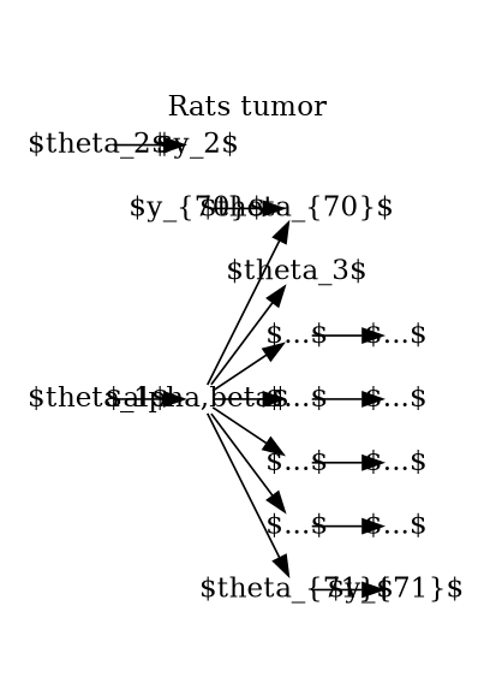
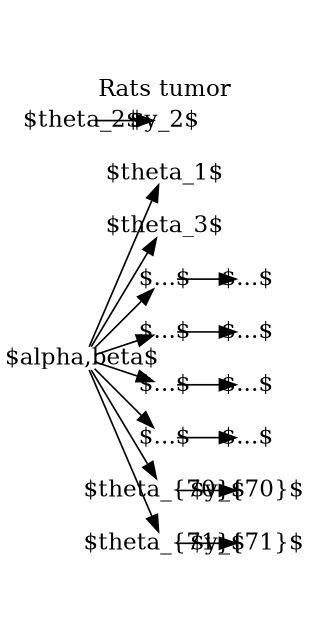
  digraph {
    compound=true
    label="Rats tumor"
    labelloc=t
    newrank=true
    rankdir=LR
    node [fixedsize=true lblstyle="font=\small" margin=0 shape=plaintext]
    n1 [height=0.2 label="$alpha,beta$" width=0.2]
    n2 [height=0.2 label="$theta_1$" width=0.2]
    n3 [height=0.2 label="$theta_3$" width=0.2]
    n4 [height=0.2 label="$...$" width=0.2]
    n5 [height=0.2 label="$...$" width=0.2]
    n6 [height=0.2 label="$...$" width=0.2]
    n7 [height=0.2 label="$...$" width=0.2]
    n8 [height=0.2 label="$theta_{70}$" width=0.2]
    n9 [height=0.2 label="$theta_{71}$" width=0.2]
    n10 [height=0.2 label="$theta_2$" width=0.2]
    n11 [height=0.2 label="$y_2$" width=0.2]
    n12 [height=0.2 label="$...$" width=0.2]
    n13 [height=0.2 label="$...$" width=0.2]
    n14 [height=0.2 label="$...$" width=0.2]
    n15 [height=0.2 label="$...$" width=0.2]
    n16 [height=0.2 label="$y_{70}$" width=0.2]
    n17 [height=0.2 label="$y_{71}$" width=0.2]
-   n2 -> n1
+   n1 -> n2
    n1 -> n3
    n1 -> n4
    n1 -> n5
    n1 -> n6
    n1 -> n7
    n1 -> n8
    n1 -> n9
    n4 -> n12
    n5 -> n13
    n6 -> n14
    n7 -> n15
-   n16 -> n8
+   n8 -> n16
    n9 -> n17
    n10 -> n11
  }
